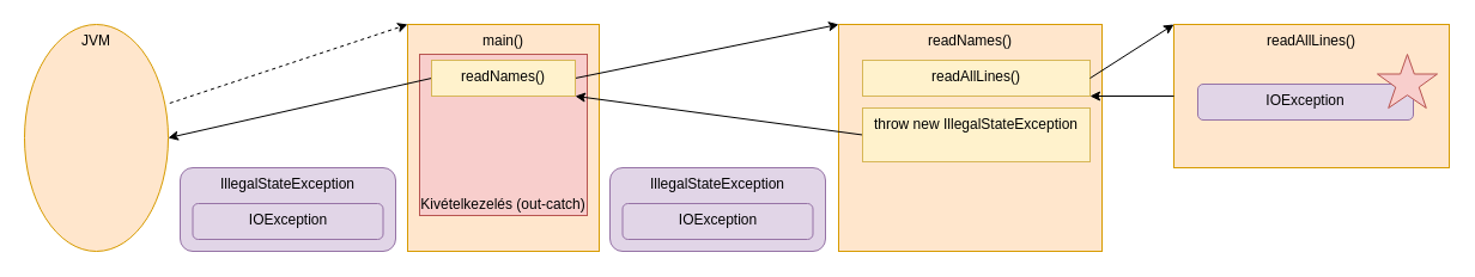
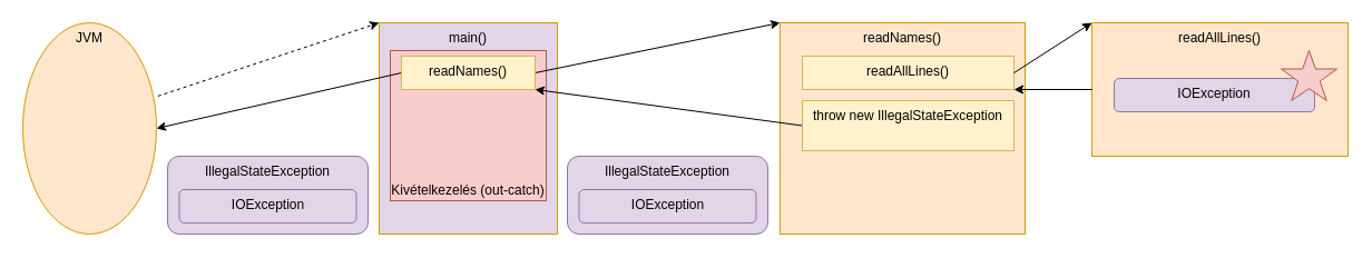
  <mxCell id="0" />
  <mxCell id="1" parent="0" />
- <mxCell id="2" value="main()" style="rounded=0;whiteSpace=wrap;html=1;verticalAlign=top;fillColor=#ffe6cc;strokeColor=#d79b00;" parent="1" vertex="1"><mxGeometry x="340" y="20" width="160" height="190" as="geometry" /></mxCell>
+ <mxCell id="2" value="main()" style="rounded=0;whiteSpace=wrap;html=1;verticalAlign=top;fillColor=#e1d5e7;strokeColor=#d79b00;" parent="1" vertex="1"><mxGeometry x="340" y="20" width="160" height="190" as="geometry" /></mxCell>
  <mxCell id="3" value="Kivételkezelés (out-catch)" style="rounded=0;whiteSpace=wrap;html=1;fillColor=#f8cecc;strokeColor=#b85450;verticalAlign=bottom;" parent="1" vertex="1"><mxGeometry x="350" y="45" width="140" height="135" as="geometry" /></mxCell>
  <mxCell id="4" value="readAllLines()" style="rounded=0;whiteSpace=wrap;html=1;verticalAlign=top;fillColor=#ffe6cc;strokeColor=#d79b00;" parent="1" vertex="1"><mxGeometry x="980" y="20" width="230" height="120" as="geometry" /></mxCell>
  <mxCell id="5" value="JVM" style="ellipse;whiteSpace=wrap;html=1;verticalAlign=top;fillColor=#ffe6cc;strokeColor=#d79b00;" parent="1" vertex="1"><mxGeometry x="20" y="20" width="120" height="190" as="geometry" /></mxCell>
  <mxCell id="6" value="readNames()" style="rounded=0;whiteSpace=wrap;html=1;verticalAlign=top;fillColor=#ffe6cc;strokeColor=#d79b00;" parent="1" vertex="1"><mxGeometry x="700" y="20" width="220" height="190" as="geometry" /></mxCell>
  <mxCell id="7" style="edgeStyle=none;rounded=0;orthogonalLoop=1;jettySize=auto;html=1;exitX=1;exitY=0.5;exitDx=0;exitDy=0;entryX=0;entryY=0;entryDx=0;entryDy=0;" parent="1" source="9" target="6" edge="1"><mxGeometry relative="1" as="geometry"><mxPoint x="579" y="20" as="targetPoint" /></mxGeometry></mxCell>
  <mxCell id="8" style="rounded=0;orthogonalLoop=1;jettySize=auto;html=1;exitX=0;exitY=0.5;exitDx=0;exitDy=0;entryX=1;entryY=0.5;entryDx=0;entryDy=0;" parent="1" source="9" target="5" edge="1"><mxGeometry relative="1" as="geometry" /></mxCell>
  <mxCell id="9" value="readNames()" style="rounded=0;whiteSpace=wrap;html=1;verticalAlign=top;fillColor=#fff2cc;strokeColor=#d6b656;" parent="1" vertex="1"><mxGeometry x="360" y="50" width="120" height="30" as="geometry" /></mxCell>
  <mxCell id="10" style="edgeStyle=none;rounded=0;orthogonalLoop=1;jettySize=auto;html=1;exitX=0;exitY=0.5;exitDx=0;exitDy=0;entryX=1;entryY=1;entryDx=0;entryDy=0;" parent="1" source="19" target="9" edge="1"><mxGeometry relative="1" as="geometry" /></mxCell>
  <mxCell id="11" value="readAllLines()" style="rounded=0;whiteSpace=wrap;html=1;verticalAlign=top;fillColor=#fff2cc;strokeColor=#d6b656;" parent="1" vertex="1"><mxGeometry x="720" y="50" width="190" height="30" as="geometry" /></mxCell>
  <mxCell id="12" style="rounded=0;orthogonalLoop=1;jettySize=auto;html=1;exitX=1.011;exitY=0.347;exitDx=0;exitDy=0;entryX=0;entryY=0;entryDx=0;entryDy=0;exitPerimeter=0;dashed=1;" parent="1" source="5" target="2" edge="1"><mxGeometry relative="1" as="geometry" /></mxCell>
  <mxCell id="13" value="IllegalStateException" style="rounded=1;whiteSpace=wrap;html=1;verticalAlign=top;fillColor=#e1d5e7;strokeColor=#9673a6;" parent="1" vertex="1"><mxGeometry x="509" y="140" width="180" height="70" as="geometry" /></mxCell>
  <mxCell id="14" style="edgeStyle=none;rounded=0;orthogonalLoop=1;jettySize=auto;html=1;exitX=1;exitY=0.5;exitDx=0;exitDy=0;entryX=0;entryY=0;entryDx=0;entryDy=0;" parent="1" source="11" target="4" edge="1"><mxGeometry relative="1" as="geometry"><mxPoint x="840" y="65" as="sourcePoint" /><mxPoint x="1060" y="20" as="targetPoint" /></mxGeometry></mxCell>
  <mxCell id="15" value="IOException" style="rounded=1;whiteSpace=wrap;html=1;verticalAlign=top;fillColor=#e1d5e7;strokeColor=#9673a6;" parent="1" vertex="1"><mxGeometry x="1000" y="70" width="180" height="30" as="geometry" /></mxCell>
  <mxCell id="16" value="" style="verticalLabelPosition=bottom;verticalAlign=top;html=1;shape=mxgraph.basic.star;fillColor=#f8cecc;strokeColor=#b85450;" parent="1" vertex="1"><mxGeometry x="1150" y="45" width="50" height="45" as="geometry" /></mxCell>
  <mxCell id="17" style="edgeStyle=none;rounded=0;orthogonalLoop=1;jettySize=auto;html=1;exitX=0;exitY=0.5;exitDx=0;exitDy=0;entryX=1;entryY=1;entryDx=0;entryDy=0;" parent="1" source="4" target="11" edge="1"><mxGeometry relative="1" as="geometry" /></mxCell>
  <mxCell id="18" value="IllegalStateException" style="rounded=1;whiteSpace=wrap;html=1;verticalAlign=top;fillColor=#e1d5e7;strokeColor=#9673a6;" parent="1" vertex="1"><mxGeometry x="150" y="140" width="180" height="70" as="geometry" /></mxCell>
  <mxCell id="19" value="throw new IllegalStateException" style="rounded=0;whiteSpace=wrap;html=1;verticalAlign=top;fillColor=#fff2cc;strokeColor=#d6b656;" parent="1" vertex="1"><mxGeometry x="720" y="90" width="190" height="45" as="geometry" /></mxCell>
  <mxCell id="20" value="IOException" style="rounded=1;whiteSpace=wrap;html=1;verticalAlign=top;fillColor=#e1d5e7;strokeColor=#9673a6;" vertex="1" parent="1"><mxGeometry x="519.5" y="170" width="159" height="30" as="geometry" /></mxCell>
  <mxCell id="21" value="IOException" style="rounded=1;whiteSpace=wrap;html=1;verticalAlign=top;fillColor=#e1d5e7;strokeColor=#9673a6;" vertex="1" parent="1"><mxGeometry x="160.5" y="170" width="159" height="30" as="geometry" /></mxCell>
